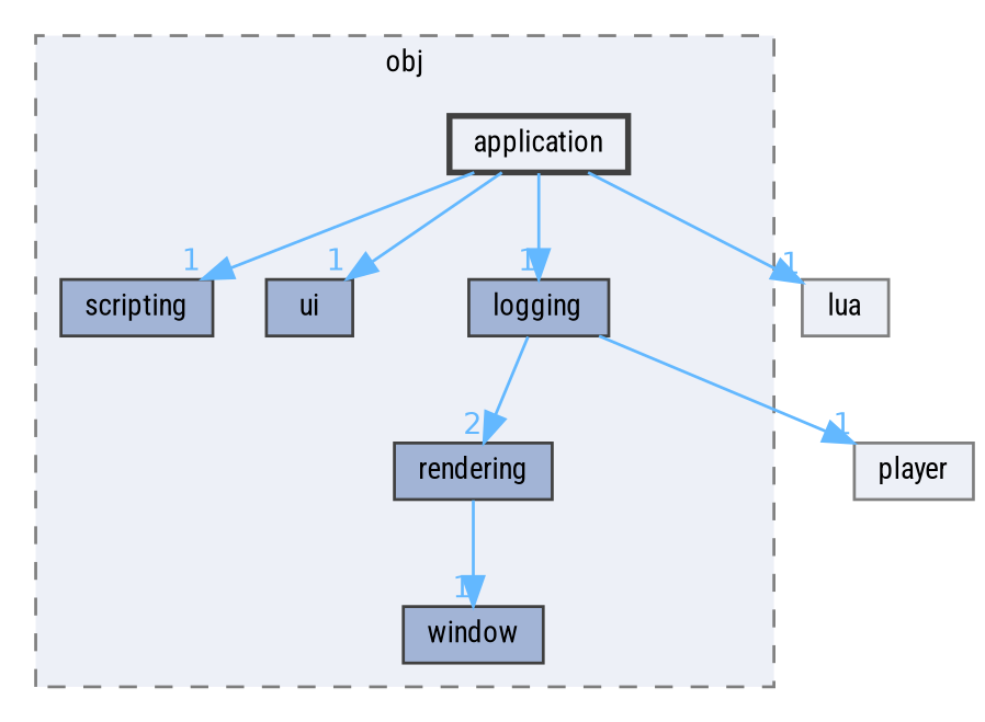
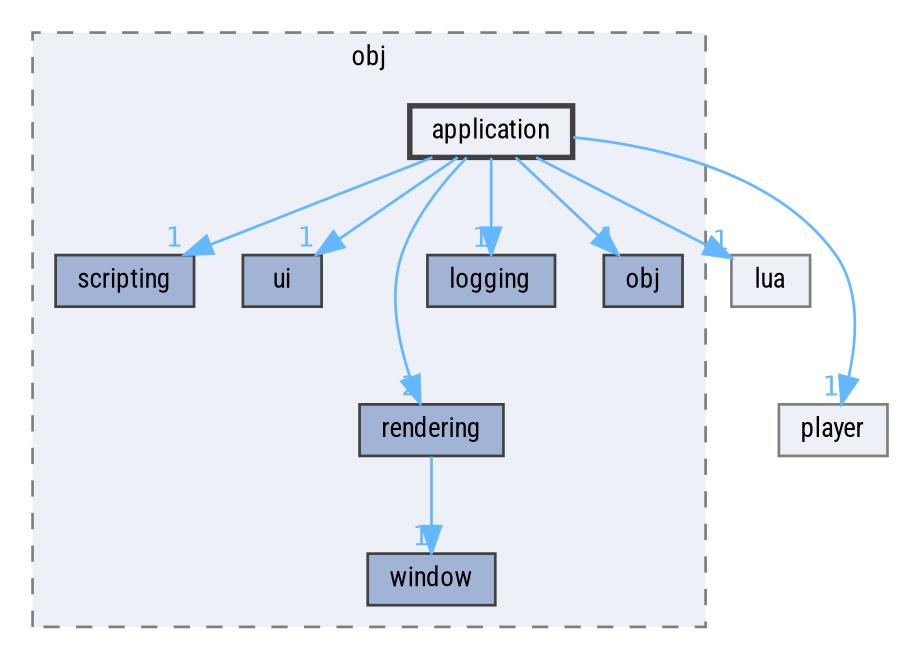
  digraph {
    compound=true
    fontname="Roboto Condensed"
    node [color=grey25 fillcolor="#a2b4d6" fontname="Roboto Condensed" fontsize=10 shape=box style=filled]
    edge [color=steelblue1 fontcolor=steelblue1 fontname="Roboto Condensed" fontsize=10 headlabel=1 labeldistance=1.5 labelfontname=Helvetica labelfontsize=10]
    n1 [height=0.2 label=scripting width=0.4]
    n2 [height=0.2 label=ui width=0.4]
    n3 [height=0.2 label=logging width=0.4]
    n4 [height=0.2 label=rendering width=0.4]
    n5 [height=0.2 label=window width=0.4]
+   n6 [height=0.2 label=obj width=0.4]
    n7 [fillcolor="#edf0f7" height=0.2 label=application style="filled,bold" width=0.4]
    n8 [color=grey50 fillcolor="#edf0f7" height=0.2 label=lua width=0.4]
    n9 [color=grey50 fillcolor="#edf0f7" height=0.2 label=player width=0.4]
    subgraph cluster_1 {
      bgcolor="#edf0f7"
      fontsize=10
      label=obj
      pencolor=grey50
      style="filled,dashed"
      n1
      n2
      n3
      n4
      n5
+     n6
      n7
    }
    n4 -> n5
    n7 -> n1
    n7 -> n2
    n7 -> n3
-   n3 -> n4 [headlabel=2]
+   n7 -> n4 [headlabel=2]
+   n7 -> n6
    n7 -> n8
-   n3 -> n9
+   n7 -> n9
  }
